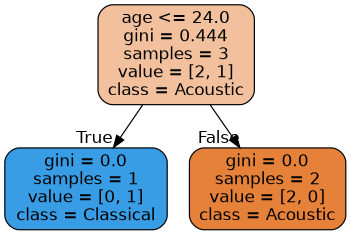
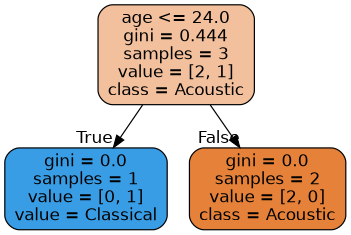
  digraph {
    node [color=black fontname=helvetica shape=box style="filled, rounded"]
    edge [fontname=helvetica labeldistance=2.5]
    n1 [fillcolor="#e581397f" label="age <= 24.0\ngini = 0.444\nsamples = 3\nvalue = [2, 1]\nclass = Acoustic"]
-   n2 [fillcolor="#399de5ff" label="gini = 0.0\nsamples = 1\nvalue = [0, 1]\nclass = Classical"]
+   n2 [fillcolor="#399de5ff" label="gini = 0.0\nsamples = 1\nvalue = [0, 1]\nvalue = Classical"]
    n3 [fillcolor="#e58139ff" label="gini = 0.0\nsamples = 2\nvalue = [2, 0]\nclass = Acoustic"]
    n1 -> n2 [headlabel=True labelangle=45]
    n1 -> n3 [headlabel=False labelangle=-45]
  }
